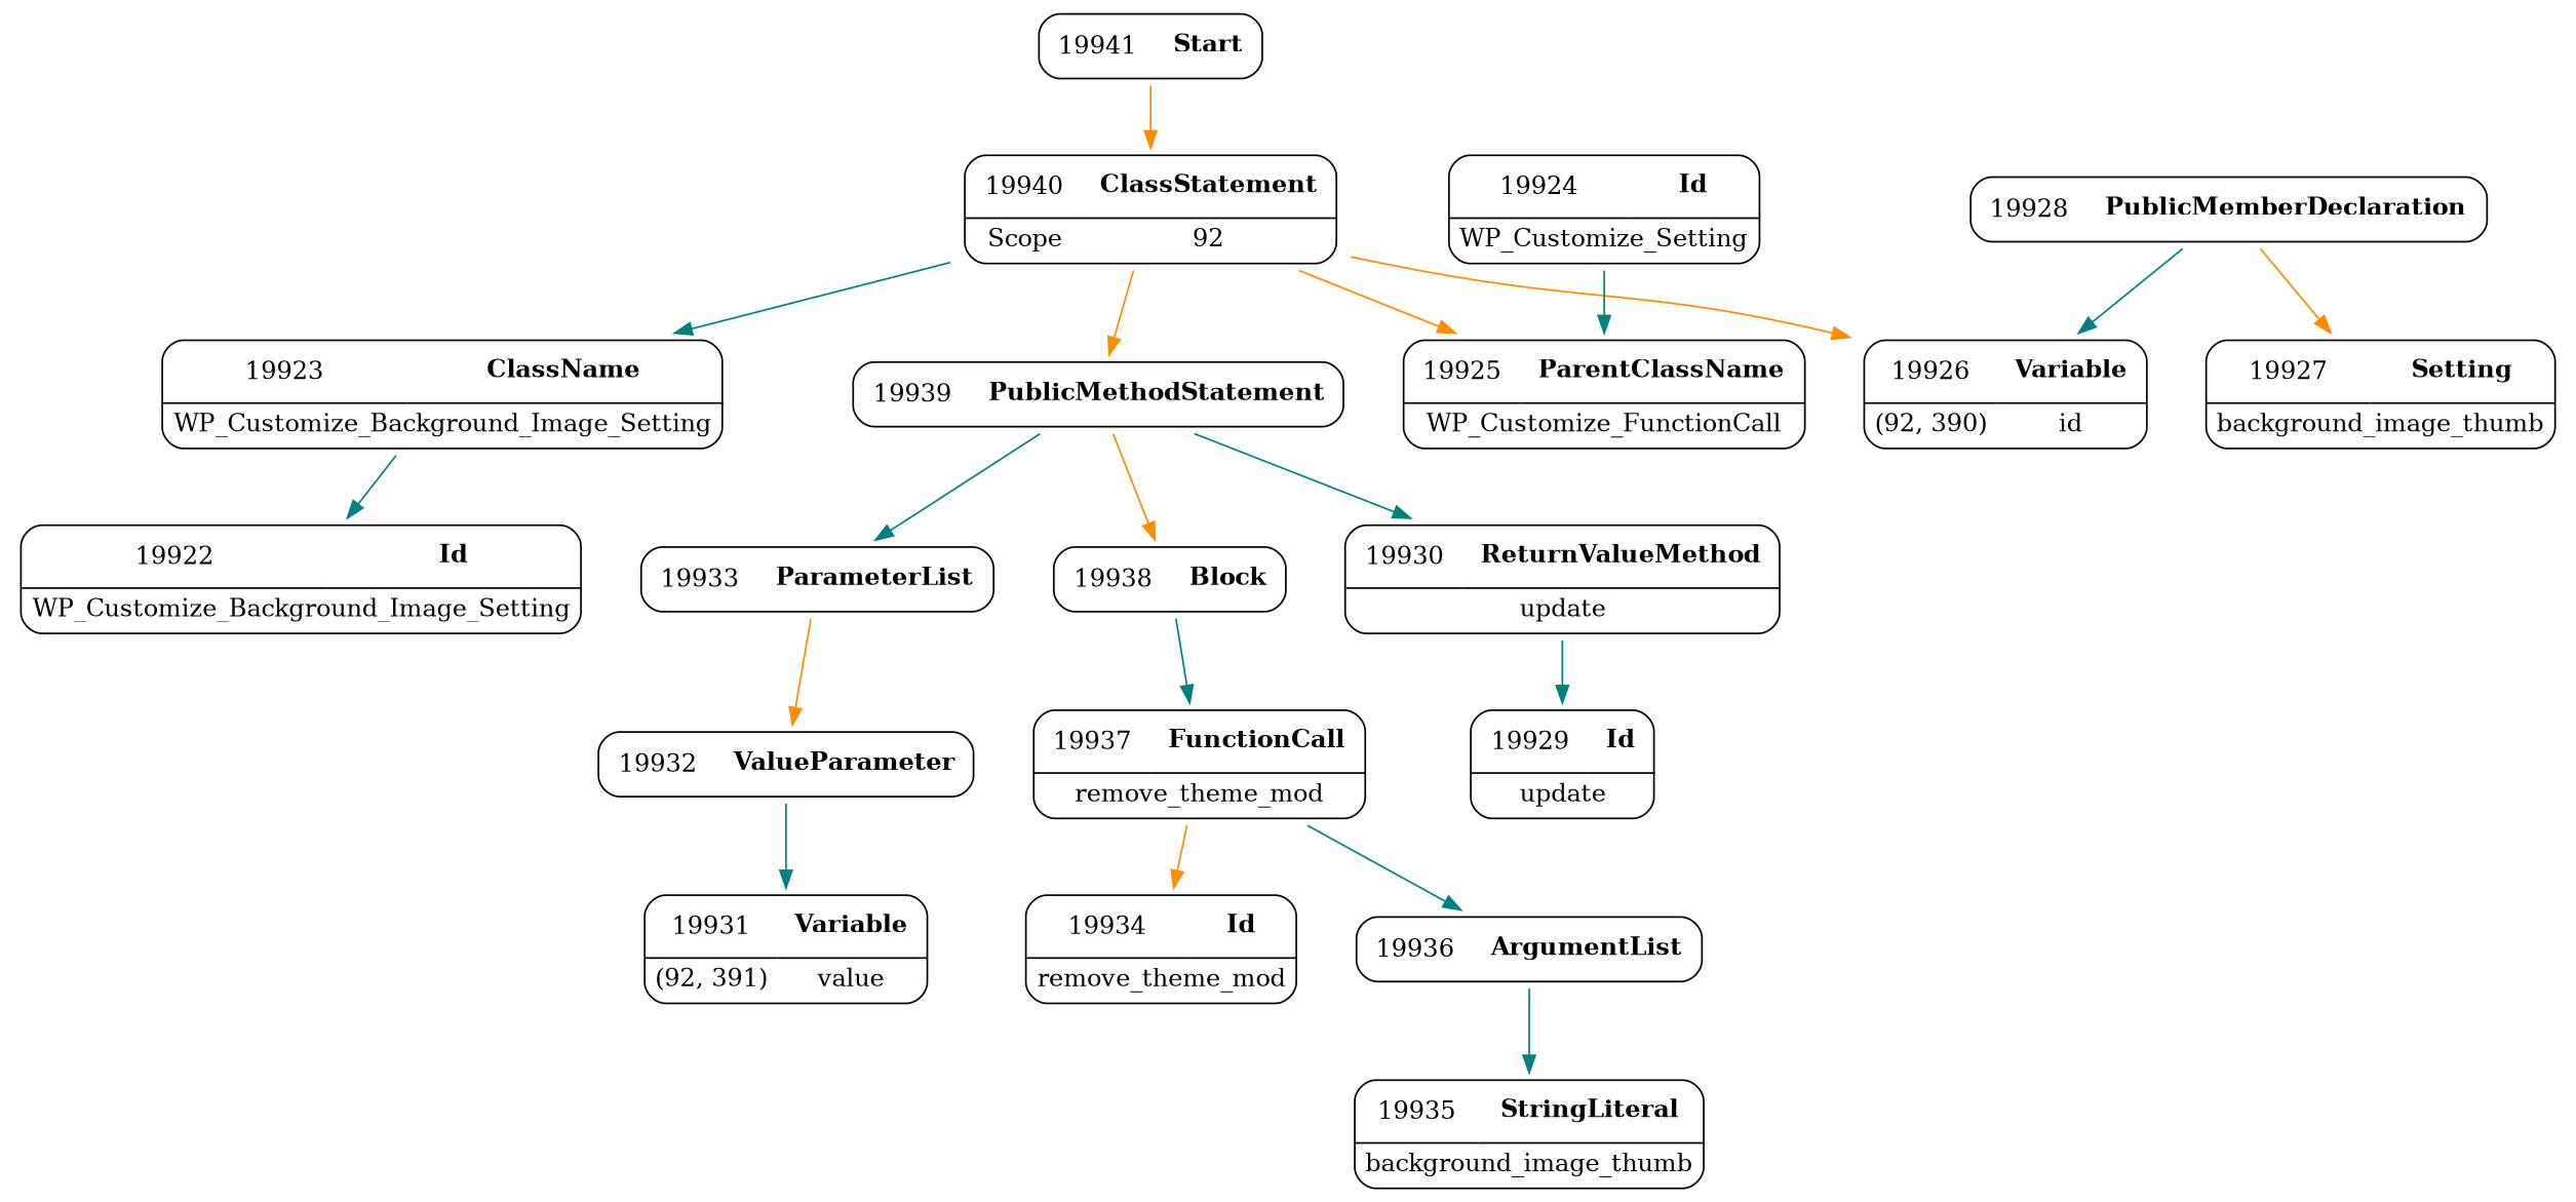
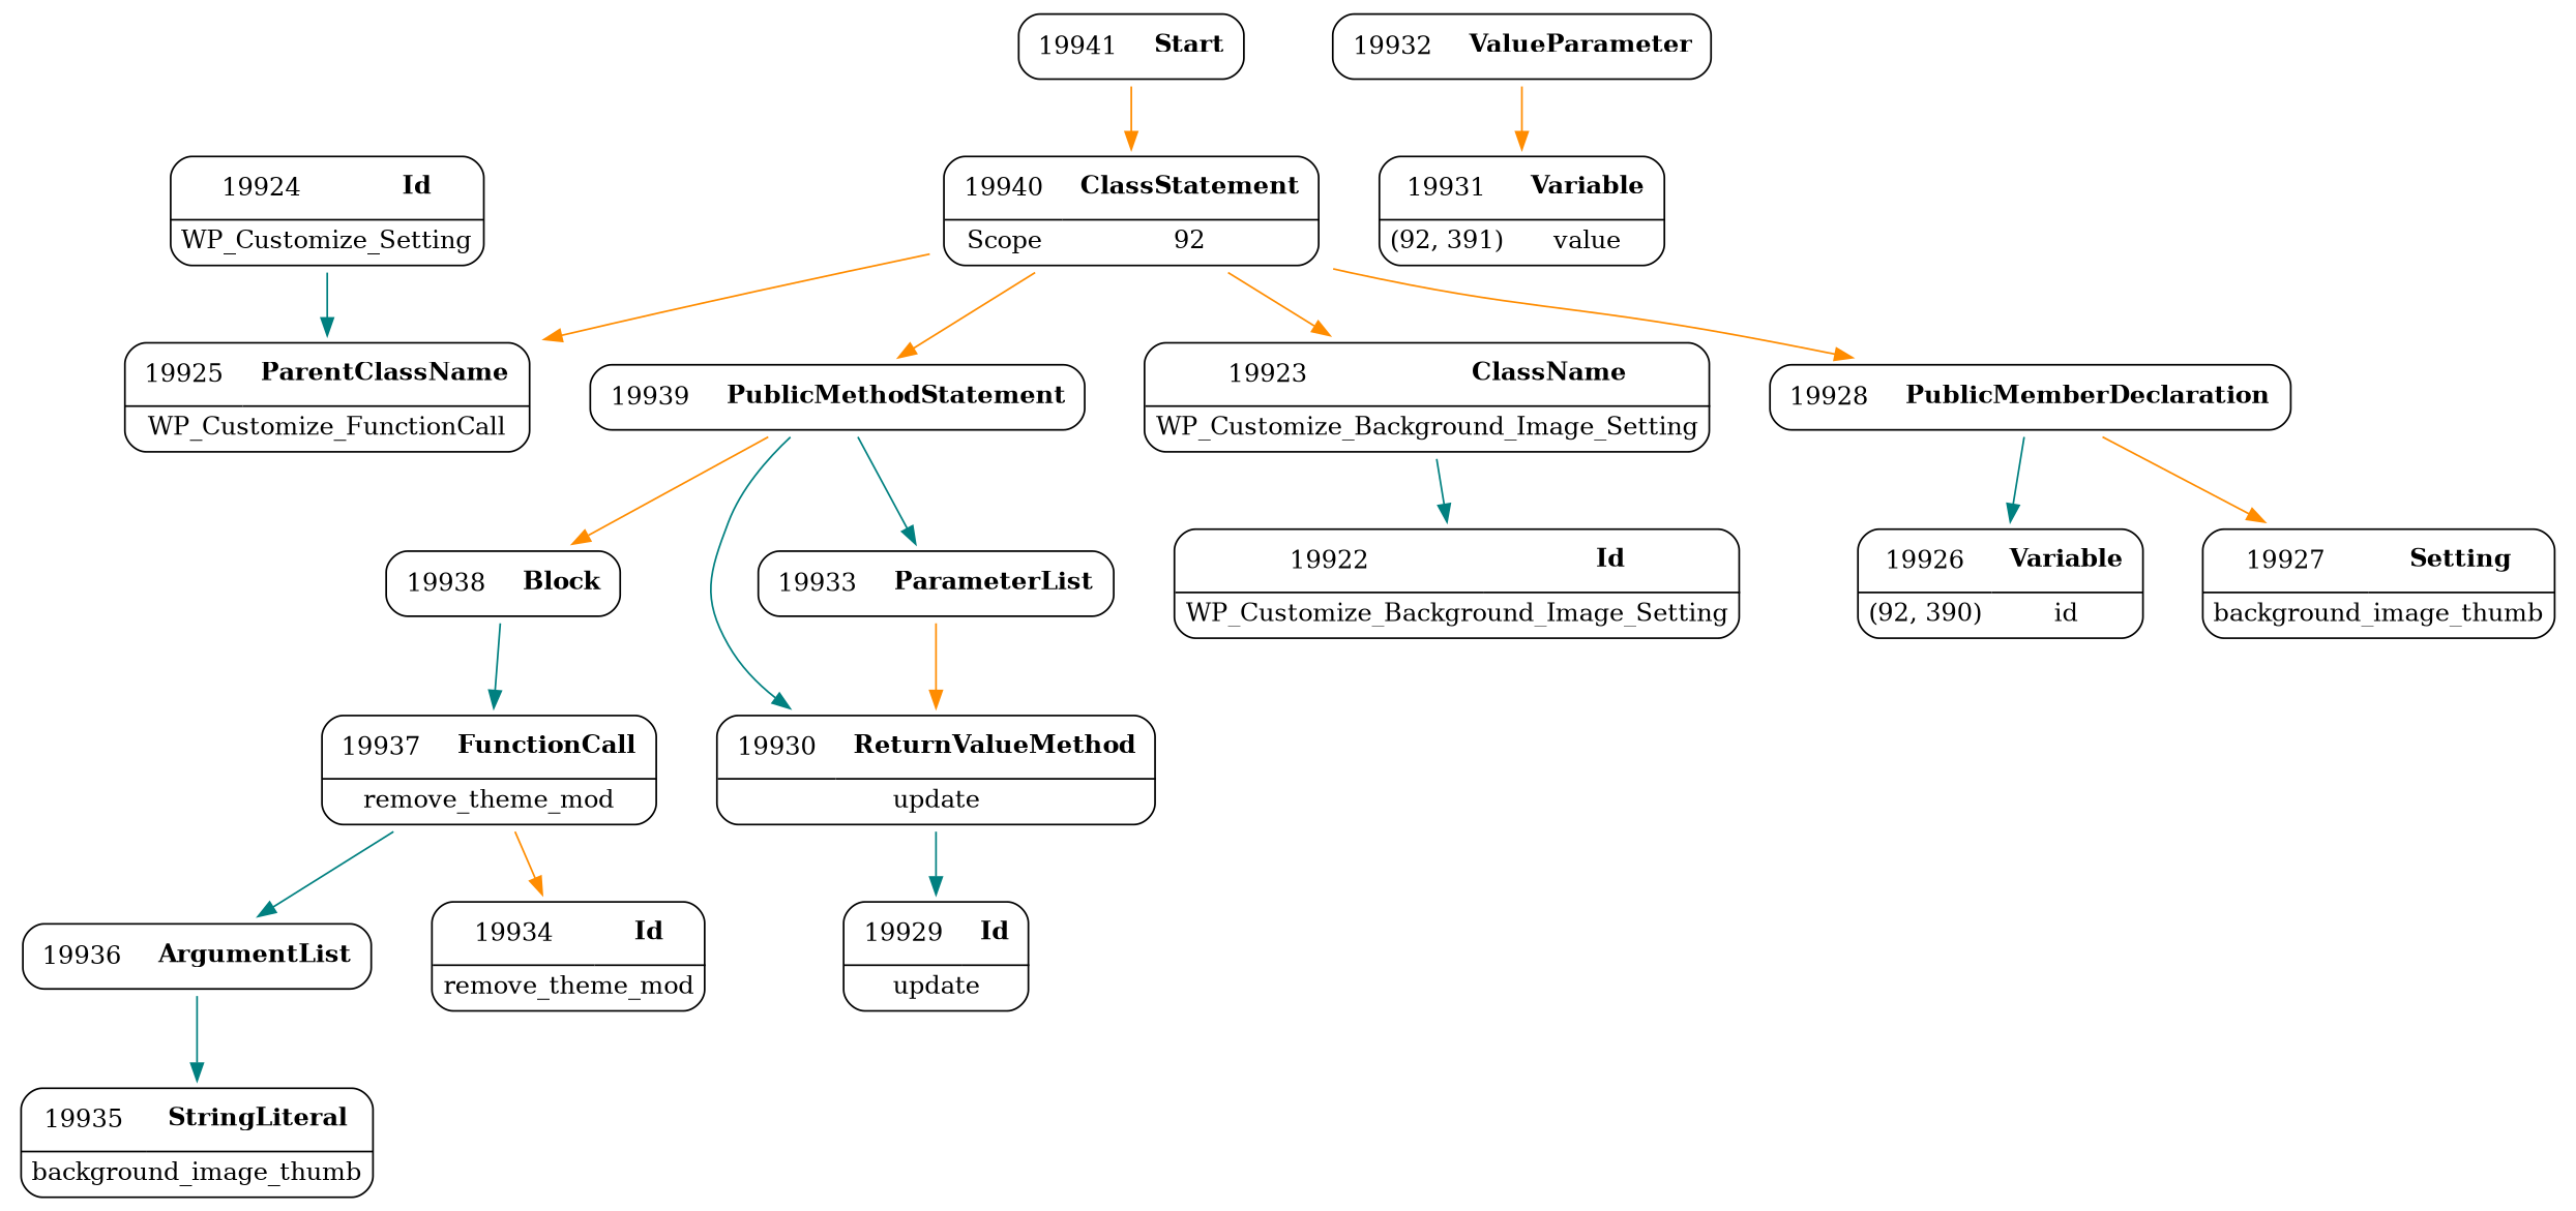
  digraph {
    node [shape=none]
    edge [color=teal weight=2]
    n1 [label=<<TABLE border='1' cellspacing='0' cellpadding='10' style='rounded' ><TR><TD border='0'>19936</TD><TD border='0'><B>ArgumentList</B></TD></TR></TABLE>>]
    n2 [label=<<TABLE border='1' cellspacing='0' cellpadding='10' style='rounded' ><TR><TD border='0'>19935</TD><TD border='0'><B>StringLiteral</B></TD></TR><HR/><TR><TD border='0' cellpadding='5' colspan='2'>background_image_thumb</TD></TR></TABLE>>]
    n3 [label=<<TABLE border='1' cellspacing='0' cellpadding='10' style='rounded' ><TR><TD border='0'>19937</TD><TD border='0'><B>FunctionCall</B></TD></TR><HR/><TR><TD border='0' cellpadding='5' colspan='2'>remove_theme_mod</TD></TR></TABLE>>]
    n4 [label=<<TABLE border='1' cellspacing='0' cellpadding='10' style='rounded' ><TR><TD border='0'>19934</TD><TD border='0'><B>Id</B></TD></TR><HR/><TR><TD border='0' cellpadding='5' colspan='2'>remove_theme_mod</TD></TR></TABLE>>]
    n5 [label=<<TABLE border='1' cellspacing='0' cellpadding='10' style='rounded' ><TR><TD border='0'>19938</TD><TD border='0'><B>Block</B></TD></TR></TABLE>>]
    n6 [label=<<TABLE border='1' cellspacing='0' cellpadding='10' style='rounded' ><TR><TD border='0'>19939</TD><TD border='0'><B>PublicMethodStatement</B></TD></TR></TABLE>>]
    n7 [label=<<TABLE border='1' cellspacing='0' cellpadding='10' style='rounded' ><TR><TD border='0'>19930</TD><TD border='0'><B>ReturnValueMethod</B></TD></TR><HR/><TR><TD border='0' cellpadding='5' colspan='2'>update</TD></TR></TABLE>>]
    n8 [label=<<TABLE border='1' cellspacing='0' cellpadding='10' style='rounded' ><TR><TD border='0'>19933</TD><TD border='0'><B>ParameterList</B></TD></TR></TABLE>>]
    n9 [label=<<TABLE border='1' cellspacing='0' cellpadding='10' style='rounded' ><TR><TD border='0'>19929</TD><TD border='0'><B>Id</B></TD></TR><HR/><TR><TD border='0' cellpadding='5' colspan='2'>update</TD></TR></TABLE>>]
    n10 [label=<<TABLE border='1' cellspacing='0' cellpadding='10' style='rounded' ><TR><TD border='0'>19932</TD><TD border='0'><B>ValueParameter</B></TD></TR></TABLE>>]
    n11 [label=<<TABLE border='1' cellspacing='0' cellpadding='10' style='rounded' ><TR><TD border='0'>19931</TD><TD border='0'><B>Variable</B></TD></TR><HR/><TR><TD border='0' cellpadding='5'>(92, 391)</TD><TD border='0' cellpadding='5'>value</TD></TR></TABLE>>]
    n12 [label=<<TABLE border='1' cellspacing='0' cellpadding='10' style='rounded' ><TR><TD border='0'>19940</TD><TD border='0'><B>ClassStatement</B></TD></TR><HR/><TR><TD border='0' cellpadding='5'>Scope</TD><TD border='0' cellpadding='5'>92</TD></TR></TABLE>>]
    n13 [label=<<TABLE border='1' cellspacing='0' cellpadding='10' style='rounded' ><TR><TD border='0'>19923</TD><TD border='0'><B>ClassName</B></TD></TR><HR/><TR><TD border='0' cellpadding='5' colspan='2'>WP_Customize_Background_Image_Setting</TD></TR></TABLE>>]
    n14 [label=<<TABLE border='1' cellspacing='0' cellpadding='10' style='rounded' ><TR><TD border='0'>19925</TD><TD border='0'><B>ParentClassName</B></TD></TR><HR/><TR><TD border='0' cellpadding='5' colspan='2'>WP_Customize_FunctionCall</TD></TR></TABLE>>]
    n15 [label=<<TABLE border='1' cellspacing='0' cellpadding='10' style='rounded' ><TR><TD border='0'>19928</TD><TD border='0'><B>PublicMemberDeclaration</B></TD></TR></TABLE>>]
    n16 [label=<<TABLE border='1' cellspacing='0' cellpadding='10' style='rounded' ><TR><TD border='0'>19922</TD><TD border='0'><B>Id</B></TD></TR><HR/><TR><TD border='0' cellpadding='5' colspan='2'>WP_Customize_Background_Image_Setting</TD></TR></TABLE>>]
    n17 [label=<<TABLE border='1' cellspacing='0' cellpadding='10' style='rounded' ><TR><TD border='0'>19926</TD><TD border='0'><B>Variable</B></TD></TR><HR/><TR><TD border='0' cellpadding='5'>(92, 390)</TD><TD border='0' cellpadding='5'>id</TD></TR></TABLE>>]
    n18 [label=<<TABLE border='1' cellspacing='0' cellpadding='10' style='rounded' ><TR><TD border='0'>19927</TD><TD border='0'><B>Setting</B></TD></TR><HR/><TR><TD border='0' cellpadding='5' colspan='2'>background_image_thumb</TD></TR></TABLE>>]
    n19 [label=<<TABLE border='1' cellspacing='0' cellpadding='10' style='rounded' ><TR><TD border='0'>19924</TD><TD border='0'><B>Id</B></TD></TR><HR/><TR><TD border='0' cellpadding='5' colspan='2'>WP_Customize_Setting</TD></TR></TABLE>>]
    n20 [label=<<TABLE border='1' cellspacing='0' cellpadding='10' style='rounded' ><TR><TD border='0'>19941</TD><TD border='0'><B>Start</B></TD></TR></TABLE>>]
    n1 -> n2
    n3 -> n1
    n3 -> n4 [color=darkorange]
    n5 -> n3
    n6 -> n5 [color=darkorange]
    n6 -> n7
    n6 -> n8
    n7 -> n9
-   n8 -> n10 [color=darkorange]
-   n10 -> n11
+   n8 -> n7 [color=darkorange]
+   n10 -> n11 [color=darkorange]
    n12 -> n6 [color=darkorange]
-   n12 -> n13
+   n12 -> n13 [color=darkorange]
    n12 -> n14 [color=darkorange]
-   n12 -> n17 [color=darkorange]
+   n12 -> n15 [color=darkorange]
    n13 -> n16
    n15 -> n17
    n15 -> n18 [color=darkorange]
    n19 -> n14
    n20 -> n12 [color=darkorange]
  }
